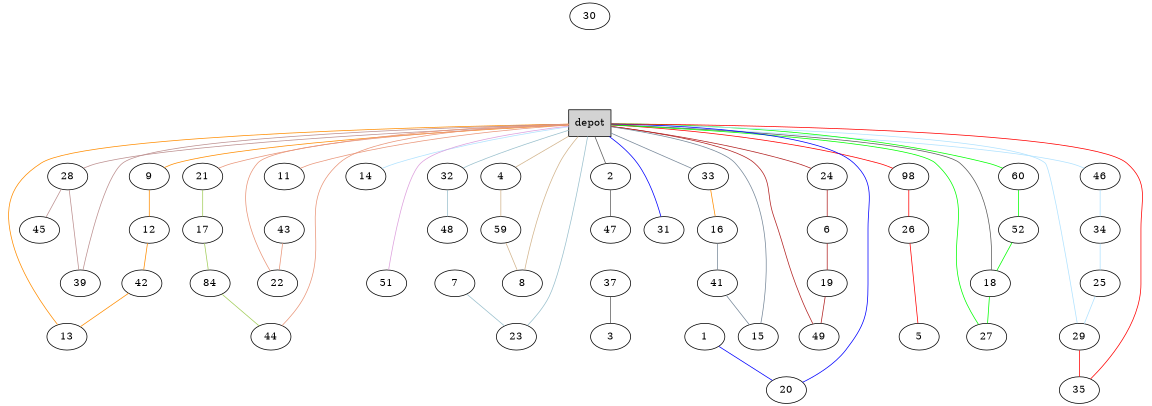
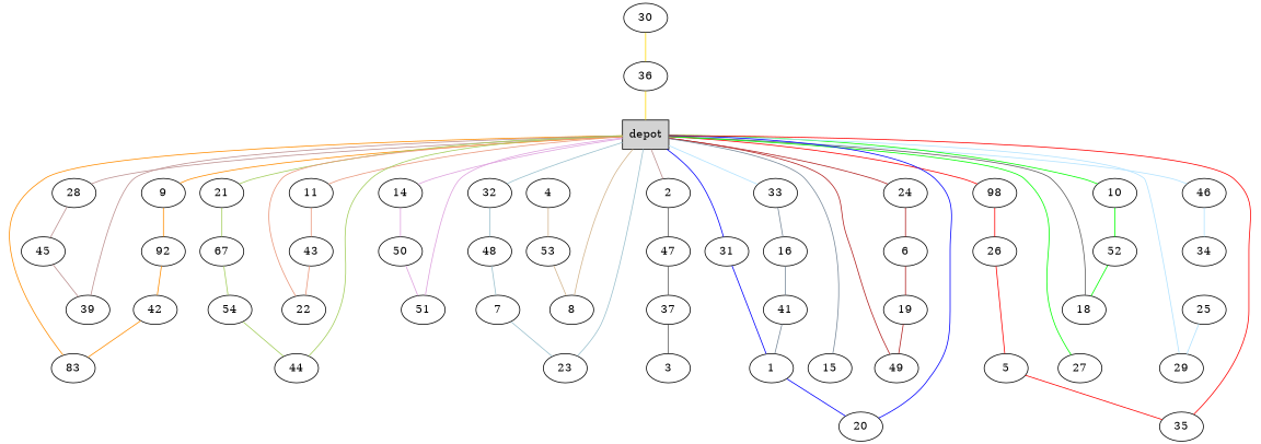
  graph {
    node [shape=ellipse]
    edge [color=darkorange]
    n1 [label=depot shape=box style=filled]
    11
    14
    4
    9
    28
    21
    32
    24
    33
    46
    2
-   10 [label=60]
+   10
    31
    n15 [label=98]
    43
-   53 [label=59]
-   12
+   50
+   53
+   12 [label=92]
    45
-   17
+   17 [label=67]
    48
    6
    16
    34
    47
    52
    1
    26
    22
    30
+   36
    51
    8
    42
-   13
+   13 [label=83]
    39
-   54 [label=84]
+   54
    44
    7
    23
    19
    49
    41
    15
    25
    29
    37
    3
    18
    27
    20
    5
    35
    n1 -- 11 [color=darksalmon]
-   n1 -- 14 [color=lightskyblue1]
-   n1 -- 4 [color=tan]
+   n1 -- 14 [color=plum]
    n1 -- 9
    n1 -- 28 [color=rosybrown]
-   n1 -- 21 [color=darksalmon]
+   n1 -- 21 [color=darkolivegreen3]
    n1 -- 32 [color=lightblue3]
    n1 -- 24 [color=firebrick]
-   n1 -- 33 [color=lightslategray]
+   n1 -- 33 [color=lightskyblue1]
    n1 -- 46 [color=lightskyblue1]
-   n1 -- 2 [color=gray36]
+   n1 -- 2 [color=rosybrown]
    n1 -- 10 [color=green]
    n1 -- 31 [color=blue]
    n1 -- n15 [color=red]
+   11 -- 43 [color=darksalmon]
+   14 -- 50 [color=plum]
    4 -- 53 [color=tan]
    9 -- 12
    28 -- 45 [color=rosybrown]
    21 -- 17 [color=darkolivegreen3]
    32 -- 48 [color=lightblue3]
    24 -- 6 [color=firebrick]
-   33 -- 16
+   33 -- 16 [color=lightslategray]
    46 -- 34 [color=lightskyblue1]
    2 -- 47 [color=gray36]
    10 -- 52 [color=green]
+   31 -- 1 [color=blue]
    n15 -- 26 [color=red]
    43 -- 22 [color=darksalmon]
+   50 -- 51 [color=plum]
    53 -- 8 [color=tan]
    12 -- 42
-   28 -- 39 [color=rosybrown]
+   45 -- 39 [color=rosybrown]
    17 -- 54 [color=darkolivegreen3]
+   48 -- 7 [color=lightblue3]
    6 -- 19 [color=firebrick]
    16 -- 41 [color=lightslategray]
-   34 -- 25 [color=lightskyblue1]
+   47 -- 37 [color=gray36]
    52 -- 18 [color=green]
    1 -- 20 [color=blue]
    26 -- 5 [color=red]
    22 -- n1 [color=darksalmon]
+   30 -- 36 [color=gold]
+   36 -- n1 [color=gold]
    51 -- n1 [color=plum]
    8 -- n1 [color=tan]
    42 -- 13
    13 -- n1
    39 -- n1 [color=rosybrown]
    54 -- 44 [color=darkolivegreen3]
-   44 -- n1 [color=darksalmon]
+   44 -- n1 [color=darkolivegreen3]
    7 -- 23 [color=lightblue3]
    23 -- n1 [color=lightblue3]
    19 -- 49 [color=firebrick]
    49 -- n1 [color=firebrick]
-   41 -- 15 [color=lightslategray]
+   41 -- 1 [color=lightslategray]
    15 -- n1 [color=lightslategray]
    25 -- 29 [color=lightskyblue1]
    29 -- n1 [color=lightskyblue1]
    37 -- 3 [color=gray36]
    18 -- n1 [color=gray36]
-   18 -- 27 [color=green]
    27 -- n1 [color=green]
    20 -- n1 [color=blue]
-   29 -- 35 [color=red]
+   5 -- 35 [color=red]
    35 -- n1 [color=red]
  }
